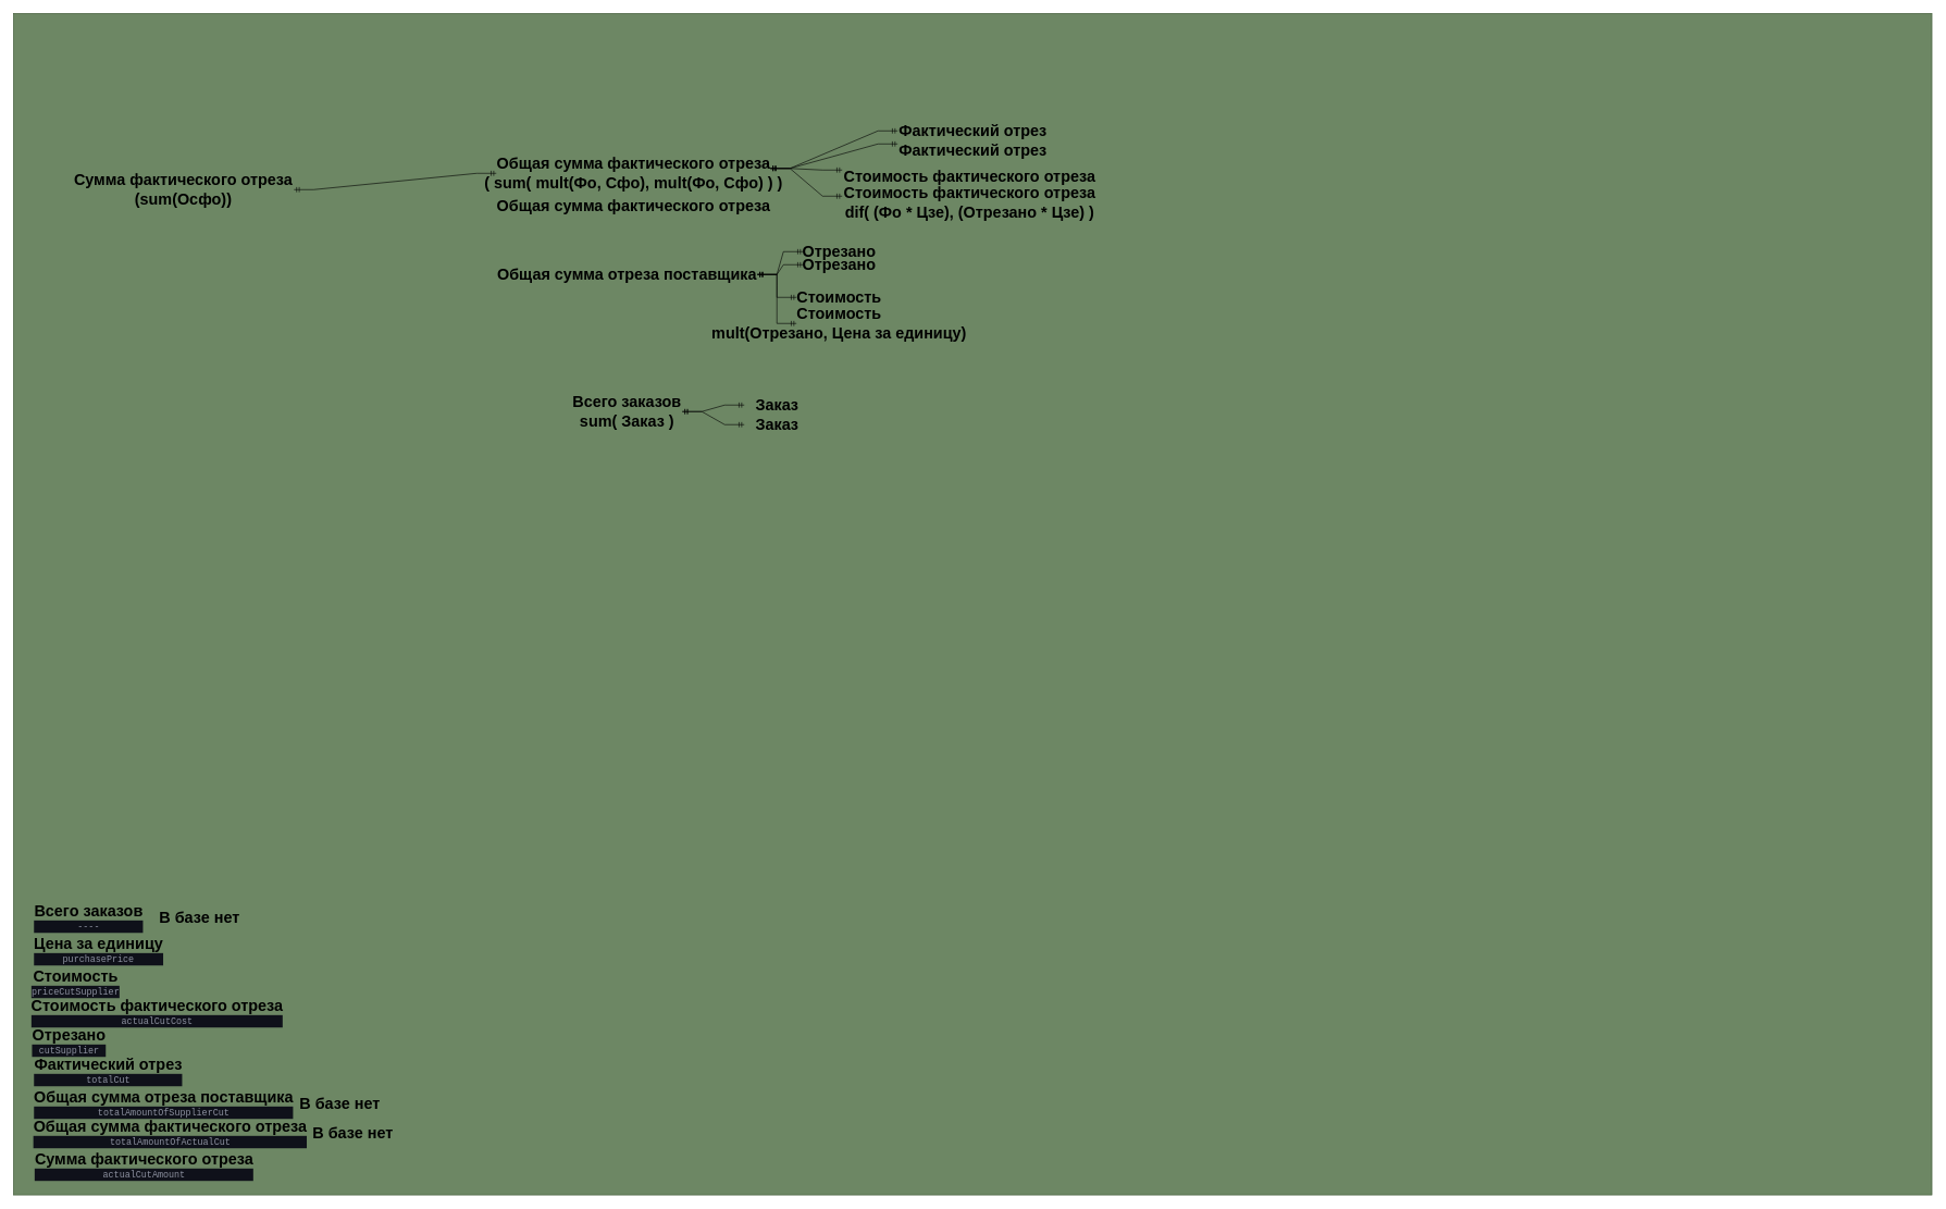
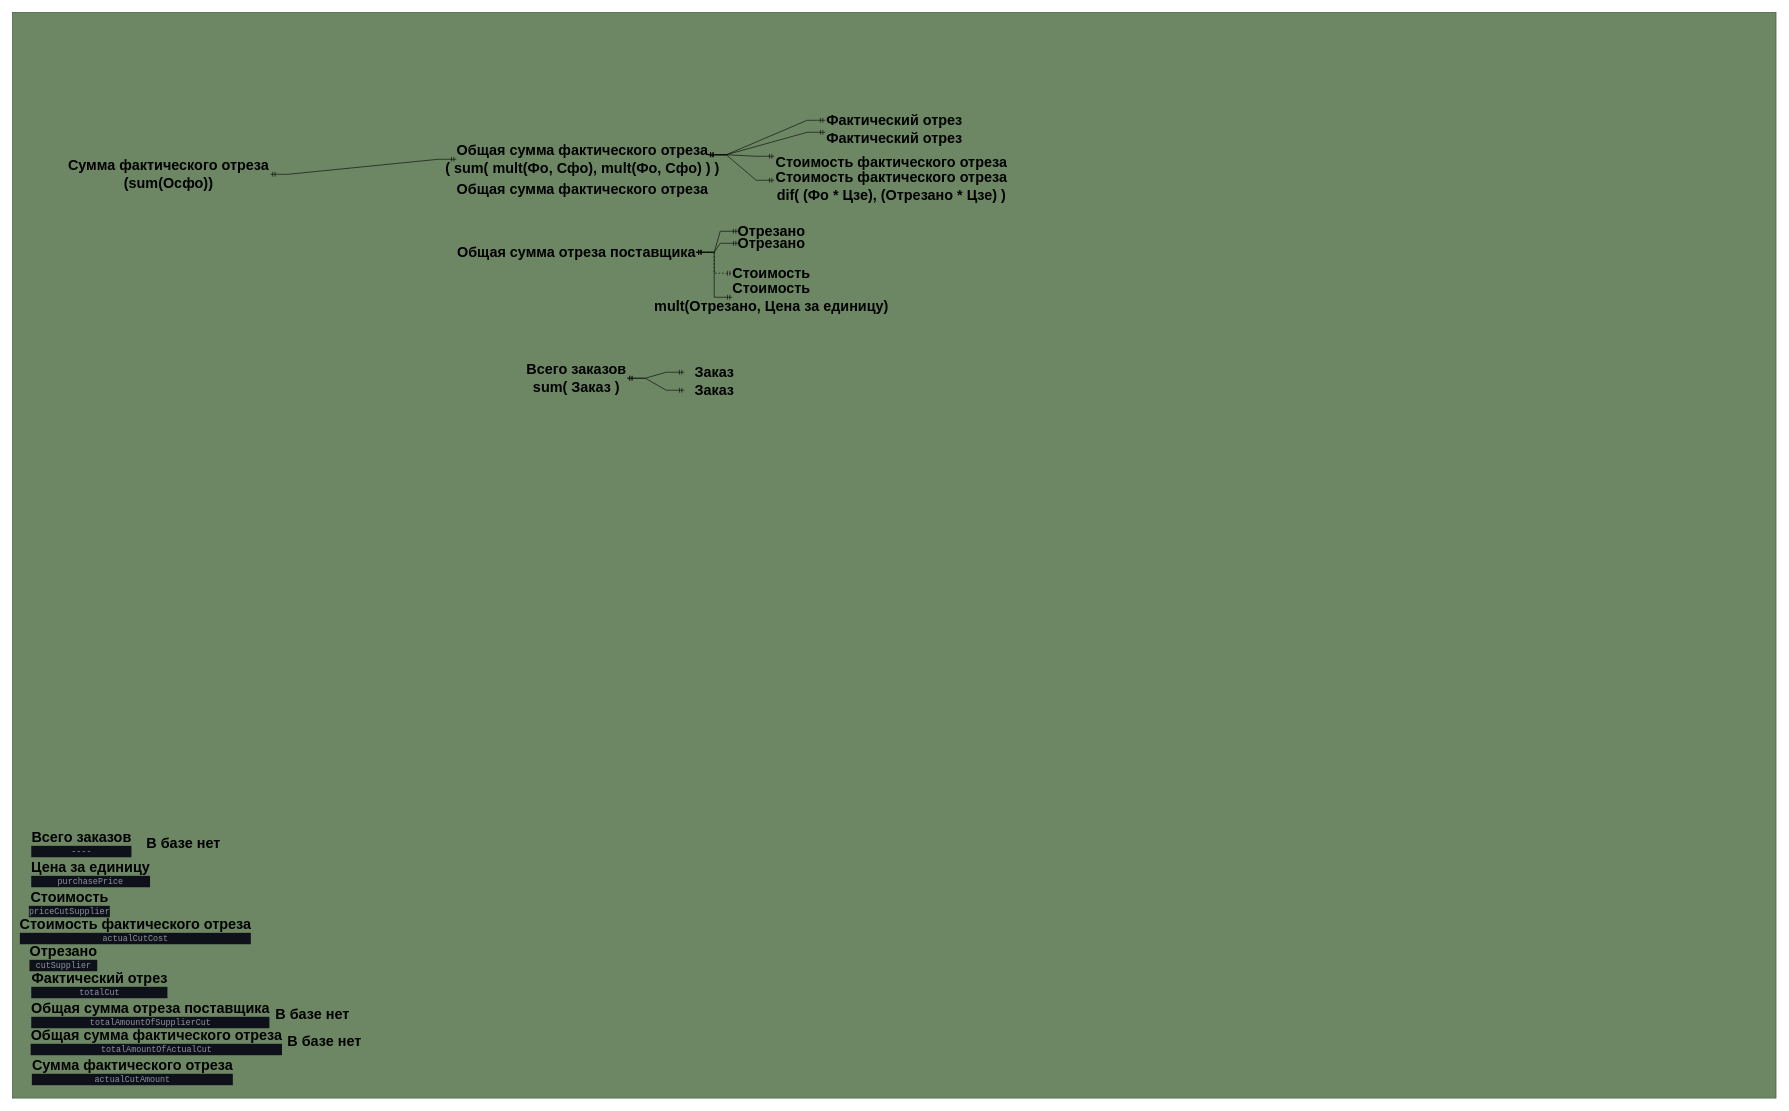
  <mxCell id="0" />
  <mxCell id="1" parent="0" />
  <mxCell id="2" value="" style="rounded=0;whiteSpace=wrap;html=1;fillColor=#6d8764;fontColor=#ffffff;strokeColor=#3A5431;" parent="1" vertex="1"><mxGeometry x="20" y="20" width="2940" height="1810" as="geometry" /></mxCell>
  <mxCell id="3" value="Сумма фактического отреза&lt;br&gt;(sum(Осфо))" style="text;strokeColor=none;fillColor=none;html=1;fontSize=24;fontStyle=1;verticalAlign=middle;align=center;" parent="1" vertex="1"><mxGeometry x="110" y="260" width="340" height="60" as="geometry" /></mxCell>
  <mxCell id="4" value="" style="edgeStyle=entityRelationEdgeStyle;fontSize=12;html=1;endArrow=ERmandOne;startArrow=ERmandOne;rounded=0;exitX=1;exitY=0.5;exitDx=0;exitDy=0;entryX=0;entryY=0.5;entryDx=0;entryDy=0;" parent="1" source="3" target="5" edge="1"><mxGeometry width="100" height="100" relative="1" as="geometry"><mxPoint x="1100" y="690" as="sourcePoint" /><mxPoint x="1200" y="590" as="targetPoint" /></mxGeometry></mxCell>
  <mxCell id="5" value="Общая сумма фактического отреза&lt;br&gt;( sum( mult(Фо, Cфо), mult(Фо, Cфо)&amp;nbsp;) )" style="text;strokeColor=none;fillColor=none;html=1;fontSize=24;fontStyle=1;verticalAlign=middle;align=center;" parent="1" vertex="1"><mxGeometry x="760" y="250" width="420" height="30" as="geometry" /></mxCell>
  <mxCell id="6" value="Общая сумма фактического отреза" style="text;strokeColor=none;fillColor=none;html=1;fontSize=24;fontStyle=1;verticalAlign=middle;align=center;" parent="1" vertex="1"><mxGeometry x="760" y="300" width="420" height="30" as="geometry" /></mxCell>
  <mxCell id="7" value="Фактический отрез" style="text;strokeColor=none;fillColor=none;html=1;fontSize=24;fontStyle=1;verticalAlign=middle;align=center;" parent="1" vertex="1"><mxGeometry x="1375" y="210" width="230" height="40" as="geometry" /></mxCell>
  <mxCell id="8" value="Стоимость фактического отреза" style="text;strokeColor=none;fillColor=none;html=1;fontSize=24;fontStyle=1;verticalAlign=middle;align=center;" parent="1" vertex="1"><mxGeometry x="1290" y="250" width="390" height="40" as="geometry" /></mxCell>
  <mxCell id="9" value="" style="edgeStyle=entityRelationEdgeStyle;fontSize=12;html=1;endArrow=ERmandOne;startArrow=ERmandOne;rounded=0;exitX=1;exitY=0.25;exitDx=0;exitDy=0;entryX=0;entryY=0.25;entryDx=0;entryDy=0;" parent="1" source="5" target="7" edge="1"><mxGeometry width="100" height="100" relative="1" as="geometry"><mxPoint x="1100" y="460" as="sourcePoint" /><mxPoint x="1200" y="360" as="targetPoint" /></mxGeometry></mxCell>
  <mxCell id="10" value="" style="edgeStyle=entityRelationEdgeStyle;fontSize=12;html=1;endArrow=ERmandOne;startArrow=ERmandOne;rounded=0;exitX=1;exitY=0.25;exitDx=0;exitDy=0;entryX=0;entryY=0.25;entryDx=0;entryDy=0;" parent="1" source="5" target="8" edge="1"><mxGeometry width="100" height="100" relative="1" as="geometry"><mxPoint x="1100" y="460" as="sourcePoint" /><mxPoint x="1200" y="360" as="targetPoint" /></mxGeometry></mxCell>
  <mxCell id="11" value="Фактический отрез" style="text;strokeColor=none;fillColor=none;html=1;fontSize=24;fontStyle=1;verticalAlign=middle;align=center;" parent="1" vertex="1"><mxGeometry x="1375" y="180" width="230" height="40" as="geometry" /></mxCell>
  <mxCell id="12" value="Стоимость фактического отреза&lt;br&gt;dif( (Фо * Цзе), (Отрезано * Цзе) )" style="text;strokeColor=none;fillColor=none;html=1;fontSize=24;fontStyle=1;verticalAlign=middle;align=center;" parent="1" vertex="1"><mxGeometry x="1290" y="290" width="390" height="40" as="geometry" /></mxCell>
  <mxCell id="13" value="" style="edgeStyle=entityRelationEdgeStyle;fontSize=12;html=1;endArrow=ERmandOne;startArrow=ERmandOne;rounded=0;exitX=1;exitY=0.25;exitDx=0;exitDy=0;entryX=0;entryY=0.25;entryDx=0;entryDy=0;" parent="1" source="5" target="12" edge="1"><mxGeometry width="100" height="100" relative="1" as="geometry"><mxPoint x="1100" y="460" as="sourcePoint" /><mxPoint x="1200" y="360" as="targetPoint" /></mxGeometry></mxCell>
  <mxCell id="14" value="" style="edgeStyle=entityRelationEdgeStyle;fontSize=12;html=1;endArrow=ERmandOne;startArrow=ERmandOne;rounded=0;exitX=1;exitY=0.25;exitDx=0;exitDy=0;entryX=0;entryY=0.5;entryDx=0;entryDy=0;" parent="1" source="5" target="11" edge="1"><mxGeometry width="100" height="100" relative="1" as="geometry"><mxPoint x="1100" y="460" as="sourcePoint" /><mxPoint x="1200" y="360" as="targetPoint" /></mxGeometry></mxCell>
  <mxCell id="15" value="Общая сумма отреза поставщика" style="text;strokeColor=none;fillColor=none;html=1;fontSize=24;fontStyle=1;verticalAlign=middle;align=center;" parent="1" vertex="1"><mxGeometry x="760" y="400" width="400" height="40" as="geometry" /></mxCell>
  <mxCell id="16" value="Отрезано" style="text;strokeColor=none;fillColor=none;html=1;fontSize=24;fontStyle=1;verticalAlign=middle;align=center;" parent="1" vertex="1"><mxGeometry x="1230" y="370" width="110" height="30" as="geometry" /></mxCell>
  <mxCell id="17" value="Стоимость" style="text;strokeColor=none;fillColor=none;html=1;fontSize=24;fontStyle=1;verticalAlign=middle;align=center;" parent="1" vertex="1"><mxGeometry x="1220" y="440" width="130" height="30" as="geometry" /></mxCell>
  <mxCell id="18" value="Отрезано" style="text;strokeColor=none;fillColor=none;html=1;fontSize=24;fontStyle=1;verticalAlign=middle;align=center;" parent="1" vertex="1"><mxGeometry x="1230" y="390" width="110" height="30" as="geometry" /></mxCell>
  <mxCell id="19" value="Стоимость&lt;br&gt;mult(Отрезано, Цена за единицу)" style="text;strokeColor=none;fillColor=none;html=1;fontSize=24;fontStyle=1;verticalAlign=middle;align=center;" parent="1" vertex="1"><mxGeometry x="1220" y="480" width="130" height="30" as="geometry" /></mxCell>
  <mxCell id="20" value="" style="edgeStyle=entityRelationEdgeStyle;fontSize=12;html=1;endArrow=ERmandOne;startArrow=ERmandOne;rounded=0;exitX=1;exitY=0.5;exitDx=0;exitDy=0;entryX=0;entryY=0.5;entryDx=0;entryDy=0;" parent="1" source="15" target="16" edge="1"><mxGeometry width="100" height="100" relative="1" as="geometry"><mxPoint x="1100" y="460" as="sourcePoint" /><mxPoint x="1200" y="360" as="targetPoint" /></mxGeometry></mxCell>
  <mxCell id="21" value="" style="edgeStyle=entityRelationEdgeStyle;fontSize=12;html=1;endArrow=ERmandOne;startArrow=ERmandOne;rounded=0;exitX=1;exitY=0.5;exitDx=0;exitDy=0;entryX=0;entryY=0.5;entryDx=0;entryDy=0;" parent="1" source="15" target="18" edge="1"><mxGeometry width="100" height="100" relative="1" as="geometry"><mxPoint x="1100" y="460" as="sourcePoint" /><mxPoint x="1200" y="360" as="targetPoint" /></mxGeometry></mxCell>
- <mxCell id="22" value="" style="edgeStyle=entityRelationEdgeStyle;fontSize=12;html=1;endArrow=ERmandOne;startArrow=ERmandOne;rounded=0;exitX=1;exitY=0.5;exitDx=0;exitDy=0;entryX=0;entryY=0.5;entryDx=0;entryDy=0;" parent="1" source="15" target="17" edge="1"><mxGeometry width="100" height="100" relative="1" as="geometry"><mxPoint x="1100" y="460" as="sourcePoint" /><mxPoint x="1200" y="360" as="targetPoint" /></mxGeometry></mxCell>
+ <mxCell id="22" value="" style="edgeStyle=entityRelationEdgeStyle;fontSize=12;html=1;endArrow=ERmandOne;startArrow=ERmandOne;rounded=0;exitX=1;exitY=0.5;exitDx=0;exitDy=0;entryX=0;entryY=0.5;entryDx=0;entryDy=0;dashed=1;" parent="1" source="15" target="17" edge="1"><mxGeometry width="100" height="100" relative="1" as="geometry"><mxPoint x="1100" y="460" as="sourcePoint" /><mxPoint x="1200" y="360" as="targetPoint" /></mxGeometry></mxCell>
  <mxCell id="23" value="" style="edgeStyle=entityRelationEdgeStyle;fontSize=12;html=1;endArrow=ERmandOne;startArrow=ERmandOne;rounded=0;exitX=1;exitY=0.5;exitDx=0;exitDy=0;entryX=0;entryY=0.5;entryDx=0;entryDy=0;" parent="1" source="15" target="19" edge="1"><mxGeometry width="100" height="100" relative="1" as="geometry"><mxPoint x="1100" y="460" as="sourcePoint" /><mxPoint x="1200" y="360" as="targetPoint" /></mxGeometry></mxCell>
  <mxCell id="24" value="Сумма фактического отреза&lt;br&gt;&lt;div style=&quot;color: rgb(143, 147, 162); background-color: rgb(15, 17, 26); font-family: Consolas, &amp;quot;Courier New&amp;quot;, monospace; font-weight: normal; font-size: 14px; line-height: 19px;&quot;&gt;actualCutAmount&lt;/div&gt;" style="text;strokeColor=none;fillColor=none;html=1;fontSize=24;fontStyle=1;verticalAlign=middle;align=center;" parent="1" vertex="1"><mxGeometry x="50" y="1770" width="340" height="30" as="geometry" /></mxCell>
  <mxCell id="25" value="Общая сумма фактического отреза&lt;br&gt;&lt;div style=&quot;color: rgb(143, 147, 162); background-color: rgb(15, 17, 26); font-family: Consolas, &amp;quot;Courier New&amp;quot;, monospace; font-weight: normal; font-size: 14px; line-height: 19px;&quot;&gt;totalAmountOfActualCut&lt;/div&gt;" style="text;strokeColor=none;fillColor=none;html=1;fontSize=24;fontStyle=1;verticalAlign=middle;align=center;" parent="1" vertex="1"><mxGeometry x="50" y="1720" width="420" height="30" as="geometry" /></mxCell>
  <mxCell id="26" value="Общая сумма отреза поставщика&lt;br&gt;&lt;div style=&quot;color: rgb(143, 147, 162); background-color: rgb(15, 17, 26); font-family: Consolas, &amp;quot;Courier New&amp;quot;, monospace; font-weight: normal; font-size: 14px; line-height: 19px;&quot;&gt;totalAmountOfSupplierCut&lt;/div&gt;" style="text;strokeColor=none;fillColor=none;html=1;fontSize=24;fontStyle=1;verticalAlign=middle;align=center;" parent="1" vertex="1"><mxGeometry x="50" y="1670" width="400" height="40" as="geometry" /></mxCell>
  <mxCell id="27" value="Фактический отрез&lt;br&gt;&lt;div style=&quot;color: rgb(143, 147, 162); background-color: rgb(15, 17, 26); font-family: Consolas, &amp;quot;Courier New&amp;quot;, monospace; font-weight: normal; font-size: 14px; line-height: 19px;&quot;&gt;totalCut&lt;/div&gt;" style="text;strokeColor=none;fillColor=none;html=1;fontSize=24;fontStyle=1;verticalAlign=middle;align=center;" parent="1" vertex="1"><mxGeometry x="50" y="1620" width="230" height="40" as="geometry" /></mxCell>
- <mxCell id="28" value="Стоимость фактического отреза&lt;br&gt;&lt;div style=&quot;color: rgb(143, 147, 162); background-color: rgb(15, 17, 26); font-family: Consolas, &amp;quot;Courier New&amp;quot;, monospace; font-weight: normal; font-size: 14px; line-height: 19px;&quot;&gt;actualCutCost&lt;/div&gt;" style="text;strokeColor=none;fillColor=none;html=1;fontSize=24;fontStyle=1;verticalAlign=middle;align=center;" parent="1" vertex="1"><mxGeometry x="40" y="1530" width="400" height="40" as="geometry" /></mxCell>
+ <mxCell id="28" value="Стоимость фактического отреза&lt;br&gt;&lt;div style=&quot;color: rgb(143, 147, 162); background-color: rgb(15, 17, 26); font-family: Consolas, &amp;quot;Courier New&amp;quot;, monospace; font-weight: normal; font-size: 14px; line-height: 19px;&quot;&gt;actualCutCost&lt;/div&gt;" style="text;strokeColor=none;fillColor=none;html=1;fontSize=24;fontStyle=1;verticalAlign=middle;align=center;" parent="1" vertex="1"><mxGeometry x="25" y="1530" width="400" height="40" as="geometry" /></mxCell>
  <mxCell id="29" value="Отрезано&lt;br&gt;&lt;div style=&quot;color: rgb(143, 147, 162); background-color: rgb(15, 17, 26); font-family: Consolas, &amp;quot;Courier New&amp;quot;, monospace; font-weight: normal; font-size: 14px; line-height: 19px;&quot;&gt;cutSupplier&lt;/div&gt;" style="text;strokeColor=none;fillColor=none;html=1;fontSize=24;fontStyle=1;verticalAlign=middle;align=center;" parent="1" vertex="1"><mxGeometry x="50" y="1580" width="110" height="30" as="geometry" /></mxCell>
  <mxCell id="30" value="Стоимость&lt;br&gt;&lt;div style=&quot;color: rgb(143, 147, 162); background-color: rgb(15, 17, 26); font-family: Consolas, &amp;quot;Courier New&amp;quot;, monospace; font-weight: normal; font-size: 14px; line-height: 19px;&quot;&gt;priceCutSupplier&lt;/div&gt;" style="text;strokeColor=none;fillColor=none;html=1;fontSize=24;fontStyle=1;verticalAlign=middle;align=center;" parent="1" vertex="1"><mxGeometry x="50" y="1490" width="130" height="30" as="geometry" /></mxCell>
  <mxCell id="31" value="Цена за единицу&lt;br&gt;&lt;div style=&quot;color: rgb(143, 147, 162); background-color: rgb(15, 17, 26); font-family: Consolas, &amp;quot;Courier New&amp;quot;, monospace; font-weight: normal; font-size: 14px; line-height: 19px;&quot;&gt;purchasePrice&lt;/div&gt;" style="text;strokeColor=none;fillColor=none;html=1;fontSize=24;fontStyle=1;verticalAlign=middle;align=center;" parent="1" vertex="1"><mxGeometry x="50" y="1440" width="200" height="30" as="geometry" /></mxCell>
  <mxCell id="32" value="Всего заказов&lt;br&gt;sum( Заказ )" style="text;strokeColor=none;fillColor=none;html=1;fontSize=24;fontStyle=1;verticalAlign=middle;align=center;" parent="1" vertex="1"><mxGeometry x="875" y="610" width="170" height="40" as="geometry" /></mxCell>
  <mxCell id="33" value="Заказ" style="text;strokeColor=none;fillColor=none;html=1;fontSize=24;fontStyle=1;verticalAlign=middle;align=center;" parent="1" vertex="1"><mxGeometry x="1140" y="600" width="100" height="40" as="geometry" /></mxCell>
  <mxCell id="34" value="Заказ" style="text;strokeColor=none;fillColor=none;html=1;fontSize=24;fontStyle=1;verticalAlign=middle;align=center;" parent="1" vertex="1"><mxGeometry x="1140" y="630" width="100" height="40" as="geometry" /></mxCell>
  <mxCell id="35" value="" style="edgeStyle=entityRelationEdgeStyle;fontSize=12;html=1;endArrow=ERmandOne;startArrow=ERmandOne;rounded=0;exitX=1;exitY=0.5;exitDx=0;exitDy=0;entryX=0;entryY=0.5;entryDx=0;entryDy=0;" parent="1" source="32" target="33" edge="1"><mxGeometry width="100" height="100" relative="1" as="geometry"><mxPoint x="1450" y="640" as="sourcePoint" /><mxPoint x="1550" y="540" as="targetPoint" /></mxGeometry></mxCell>
  <mxCell id="36" value="" style="edgeStyle=entityRelationEdgeStyle;fontSize=12;html=1;endArrow=ERmandOne;startArrow=ERmandOne;rounded=0;exitX=1;exitY=0.5;exitDx=0;exitDy=0;entryX=0;entryY=0.5;entryDx=0;entryDy=0;" parent="1" source="32" target="34" edge="1"><mxGeometry width="100" height="100" relative="1" as="geometry"><mxPoint x="1450" y="640" as="sourcePoint" /><mxPoint x="1550" y="540" as="targetPoint" /></mxGeometry></mxCell>
  <mxCell id="37" value="Всего заказов&lt;br&gt;&lt;div style=&quot;color: rgb(143, 147, 162); background-color: rgb(15, 17, 26); font-family: Consolas, &amp;quot;Courier New&amp;quot;, monospace; font-weight: normal; font-size: 14px; line-height: 19px;&quot;&gt;----&lt;/div&gt;" style="text;strokeColor=none;fillColor=none;html=1;fontSize=24;fontStyle=1;verticalAlign=middle;align=center;" vertex="1" parent="1"><mxGeometry x="50" y="1390" width="170" height="30" as="geometry" /></mxCell>
  <mxCell id="38" value="В базе нет" style="text;strokeColor=none;fillColor=none;html=1;fontSize=24;fontStyle=1;verticalAlign=middle;align=center;" vertex="1" parent="1"><mxGeometry x="220" y="1390" width="170" height="30" as="geometry" /></mxCell>
  <mxCell id="39" value="В базе нет" style="text;strokeColor=none;fillColor=none;html=1;fontSize=24;fontStyle=1;verticalAlign=middle;align=center;" vertex="1" parent="1"><mxGeometry y="1670" width="120" height="40" as="geometry" x="460" /></mxCell>
  <mxCell id="40" value="В базе нет" style="text;strokeColor=none;fillColor=none;html=1;fontSize=24;fontStyle=1;verticalAlign=middle;align=center;" vertex="1" parent="1"><mxGeometry x="480" y="1715" width="120" height="40" as="geometry" /></mxCell>
